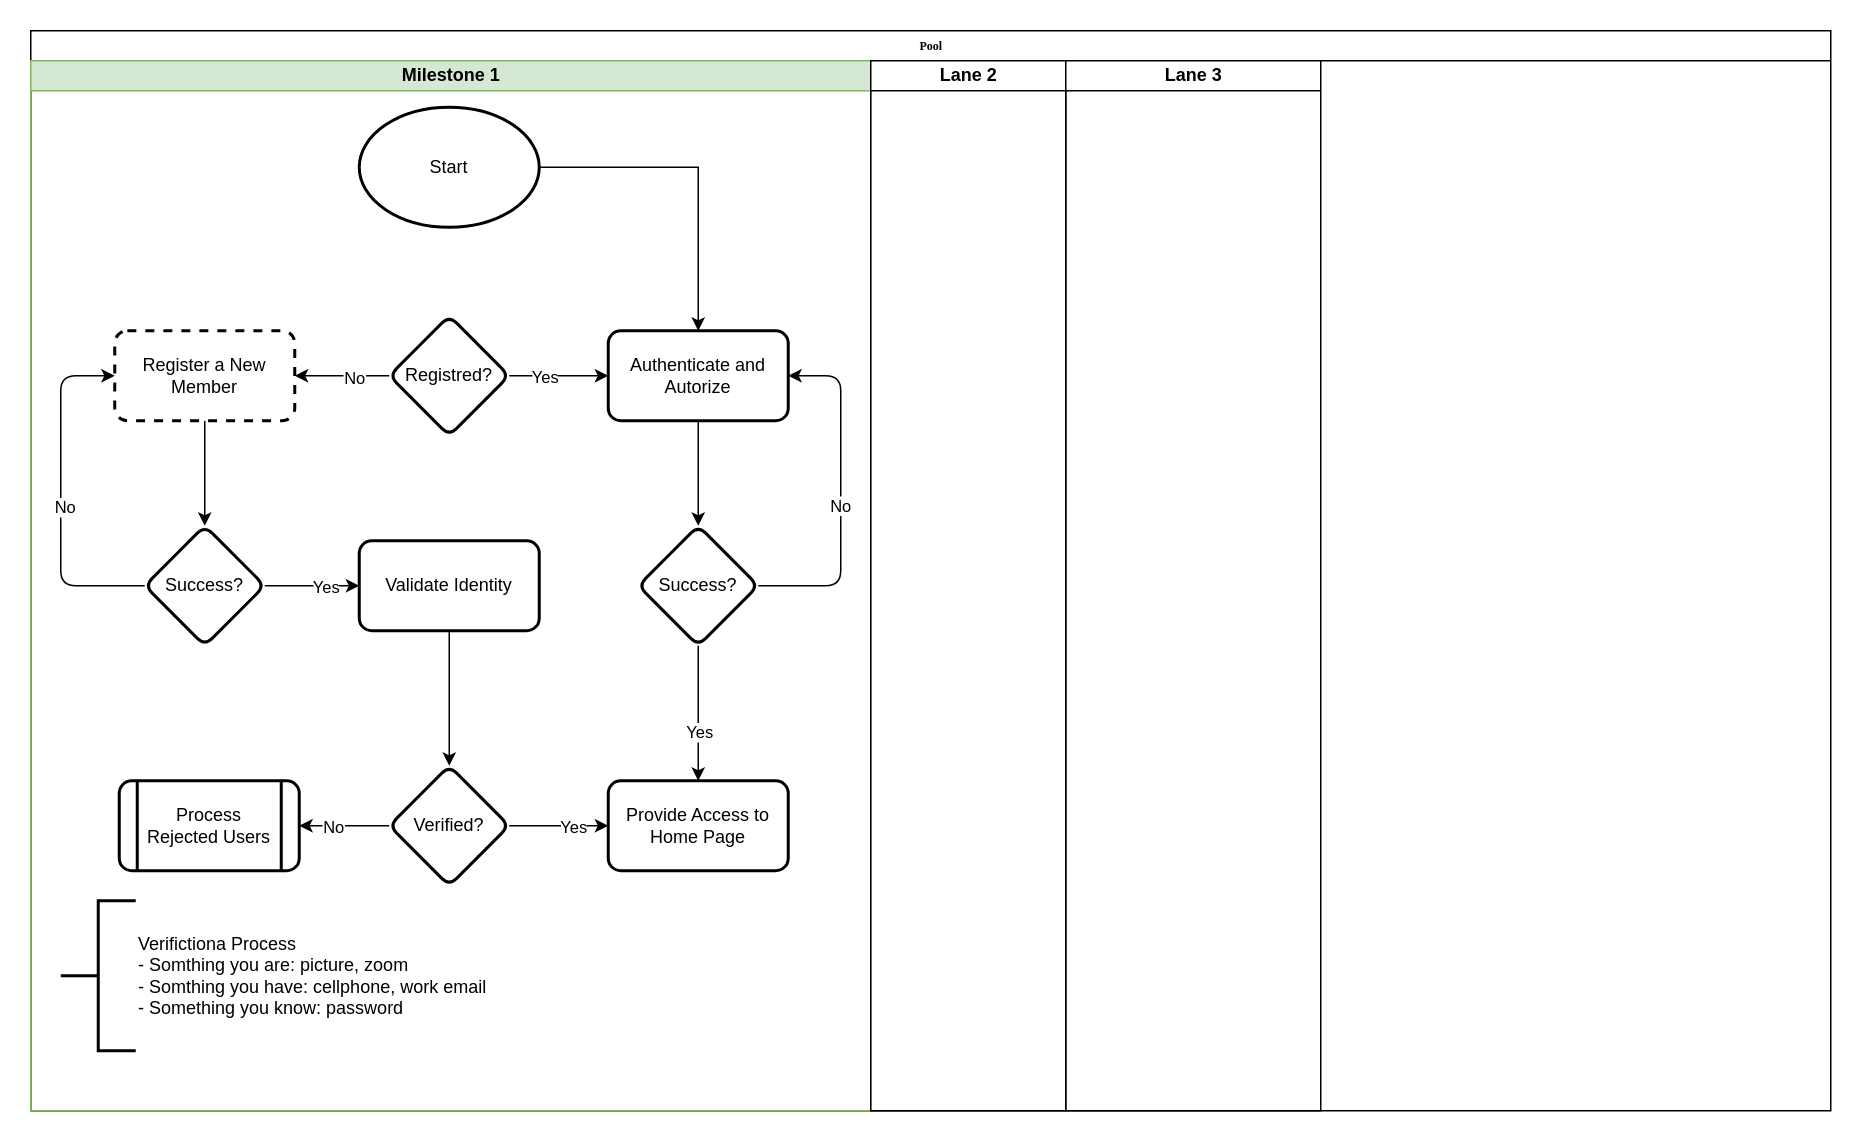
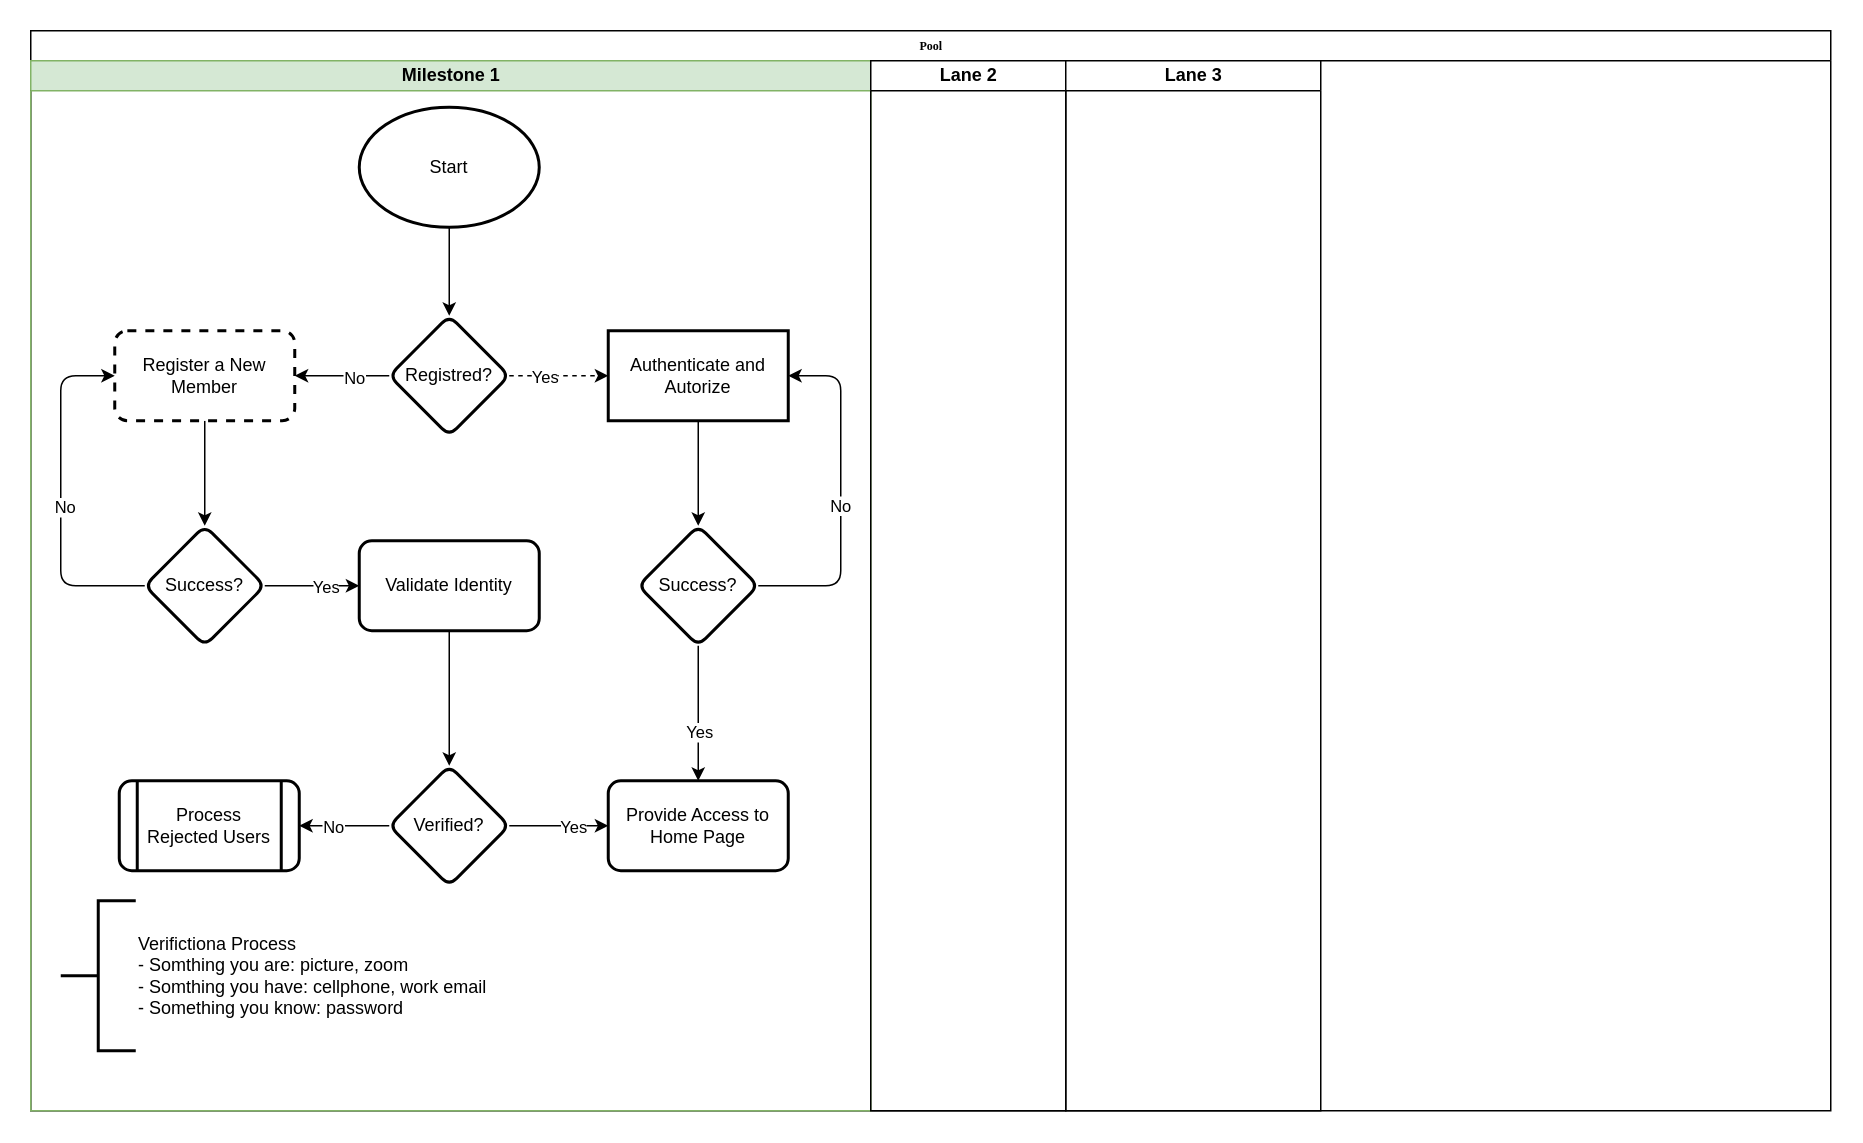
  <mxCell id="0" />
  <mxCell id="1" parent="0" />
  <mxCell id="2" value="Pool" style="swimlane;html=1;childLayout=stackLayout;startSize=20;rounded=0;shadow=0;labelBackgroundColor=none;strokeWidth=1;fontFamily=Verdana;fontSize=8;align=center;" parent="1" vertex="1"><mxGeometry x="20" y="20" width="1200" height="720" as="geometry" /></mxCell>
  <mxCell id="3" value="Milestone 1" style="swimlane;html=1;startSize=20;fillColor=#d5e8d4;strokeColor=#82b366;" parent="2" vertex="1"><mxGeometry y="20" width="560" height="700" as="geometry" /></mxCell>
  <mxCell id="4" value="Start" style="ellipse;whiteSpace=wrap;html=1;rounded=1;strokeWidth=2;arcSize=14;" vertex="1" parent="3"><mxGeometry x="219" y="31" width="120" height="80" as="geometry" /></mxCell>
  <mxCell id="5" value="Provide Access to Home Page" style="whiteSpace=wrap;html=1;rounded=1;strokeWidth=2;arcSize=14;" vertex="1" parent="3"><mxGeometry x="385" y="480" width="120" height="60" as="geometry" /></mxCell>
  <mxCell id="6" value="Verified?" style="rhombus;whiteSpace=wrap;html=1;rounded=1;strokeWidth=2;arcSize=14;" vertex="1" parent="3"><mxGeometry x="239" y="470" width="80" height="80" as="geometry" /></mxCell>
  <mxCell id="7" value="Verifictiona Process&lt;br&gt;- Somthing you are: picture, zoom&lt;br&gt;- Somthing you have: cellphone, work email&lt;br&gt;- Something you know: password" style="strokeWidth=2;html=1;shape=mxgraph.flowchart.annotation_2;align=left;labelPosition=right;pointerEvents=1;" vertex="1" parent="3"><mxGeometry x="20" y="560" width="50" height="100" as="geometry" /></mxCell>
  <mxCell id="8" value="Validate Identity" style="whiteSpace=wrap;html=1;rounded=1;strokeWidth=2;arcSize=14;" vertex="1" parent="3"><mxGeometry x="219" y="320" width="120" height="60" as="geometry" /></mxCell>
  <mxCell id="9" value="" style="edgeStyle=orthogonalEdgeStyle;rounded=0;orthogonalLoop=1;jettySize=auto;html=1;" edge="1" parent="3" source="8" target="6"><mxGeometry relative="1" as="geometry" /></mxCell>
  <mxCell id="10" value="" style="edgeStyle=orthogonalEdgeStyle;rounded=0;orthogonalLoop=1;jettySize=auto;html=1;snapToPoint=1;exitX=1;exitY=0.5;exitDx=0;exitDy=0;" edge="1" parent="3" source="6" target="5"><mxGeometry relative="1" as="geometry"><mxPoint x="330" y="500" as="sourcePoint" /><mxPoint x="330" y="590" as="targetPoint" /></mxGeometry></mxCell>
  <mxCell id="11" value="Yes" style="edgeLabel;html=1;align=center;verticalAlign=middle;resizable=0;points=[];" vertex="1" connectable="0" parent="10"><mxGeometry x="0.262" relative="1" as="geometry"><mxPoint as="offset" /></mxGeometry></mxCell>
  <mxCell id="12" value="Lane 2" style="swimlane;html=1;startSize=20;" parent="2" vertex="1"><mxGeometry x="560" y="20" width="130" height="700" as="geometry" /></mxCell>
  <mxCell id="13" value="Lane 3" style="swimlane;html=1;startSize=20;" parent="2" vertex="1"><mxGeometry x="690" y="20" width="170" height="700" as="geometry" /></mxCell>
  <mxCell id="14" value="Success?" style="rhombus;whiteSpace=wrap;html=1;rounded=1;strokeWidth=2;arcSize=14;" vertex="1" parent="1"><mxGeometry x="96" y="350" width="80" height="80" as="geometry" /></mxCell>
  <mxCell id="15" value="" style="edgeStyle=orthogonalEdgeStyle;rounded=0;orthogonalLoop=1;jettySize=auto;html=1;" edge="1" parent="1" source="16" target="14"><mxGeometry relative="1" as="geometry" /></mxCell>
  <mxCell id="16" value="Register a New Member" style="whiteSpace=wrap;html=1;rounded=1;strokeWidth=2;arcSize=14;dashed=1;" vertex="1" parent="1"><mxGeometry x="76" y="220" width="120" height="60" as="geometry" /></mxCell>
- <mxCell id="17" value="" style="edgeStyle=orthogonalEdgeStyle;rounded=0;orthogonalLoop=1;jettySize=auto;html=1;" edge="1" parent="1" source="21" target="24"><mxGeometry relative="1" as="geometry" /></mxCell>
+ <mxCell id="17" value="" style="edgeStyle=orthogonalEdgeStyle;rounded=0;orthogonalLoop=1;jettySize=auto;html=1;dashed=1;" edge="1" parent="1" source="21" target="24"><mxGeometry relative="1" as="geometry" /></mxCell>
  <mxCell id="18" value="Yes" style="edgeLabel;html=1;align=center;verticalAlign=middle;resizable=0;points=[];" vertex="1" connectable="0" parent="17"><mxGeometry x="-0.293" relative="1" as="geometry"><mxPoint as="offset" /></mxGeometry></mxCell>
  <mxCell id="19" value="" style="edgeStyle=orthogonalEdgeStyle;rounded=0;orthogonalLoop=1;jettySize=auto;html=1;" edge="1" parent="1" source="21" target="16"><mxGeometry relative="1" as="geometry" /></mxCell>
  <mxCell id="20" value="No" style="edgeLabel;html=1;align=center;verticalAlign=middle;resizable=0;points=[];" vertex="1" connectable="0" parent="19"><mxGeometry x="-0.25" y="1" relative="1" as="geometry"><mxPoint as="offset" /></mxGeometry></mxCell>
  <mxCell id="21" value="Registred?" style="rhombus;whiteSpace=wrap;html=1;rounded=1;strokeWidth=2;arcSize=14;" vertex="1" parent="1"><mxGeometry x="259" y="210" width="80" height="80" as="geometry" /></mxCell>
- <mxCell id="22" value="" style="edgeStyle=orthogonalEdgeStyle;rounded=0;orthogonalLoop=1;jettySize=auto;html=1;" edge="1" parent="1" source="4" target="24"><mxGeometry relative="1" as="geometry" /></mxCell>
+ <mxCell id="22" value="" style="edgeStyle=orthogonalEdgeStyle;rounded=0;orthogonalLoop=1;jettySize=auto;html=1;" edge="1" parent="1" source="4" target="21"><mxGeometry relative="1" as="geometry" /></mxCell>
  <mxCell id="23" value="" style="edgeStyle=orthogonalEdgeStyle;rounded=0;orthogonalLoop=1;jettySize=auto;html=1;" edge="1" parent="1" source="24" target="27"><mxGeometry relative="1" as="geometry" /></mxCell>
- <mxCell id="24" value="Authenticate and Autorize" style="whiteSpace=wrap;html=1;rounded=1;strokeWidth=2;arcSize=14;" vertex="1" parent="1"><mxGeometry x="405" y="220" width="120" height="60" as="geometry" /></mxCell>
+ <mxCell id="24" value="Authenticate and Autorize" style="whiteSpace=wrap;html=1;strokeWidth=2;arcSize=14;rounded=0;" vertex="1" parent="1"><mxGeometry x="405" y="220" width="120" height="60" as="geometry" /></mxCell>
  <mxCell id="25" value="" style="edgeStyle=orthogonalEdgeStyle;rounded=0;orthogonalLoop=1;jettySize=auto;html=1;snapToPoint=1;" edge="1" parent="1" source="27" target="5"><mxGeometry relative="1" as="geometry" /></mxCell>
  <mxCell id="26" value="Yes" style="edgeLabel;html=1;align=center;verticalAlign=middle;resizable=0;points=[];" vertex="1" connectable="0" parent="25"><mxGeometry x="0.262" relative="1" as="geometry"><mxPoint as="offset" /></mxGeometry></mxCell>
  <mxCell id="27" value="Success?" style="rhombus;whiteSpace=wrap;html=1;rounded=1;strokeWidth=2;arcSize=14;" vertex="1" parent="1"><mxGeometry x="425" y="350" width="80" height="80" as="geometry" /></mxCell>
  <mxCell id="28" value="" style="edgeStyle=elbowEdgeStyle;elbow=horizontal;endArrow=classic;html=1;exitX=0;exitY=0.5;exitDx=0;exitDy=0;entryX=0;entryY=0.5;entryDx=0;entryDy=0;" edge="1" parent="1" source="14" target="16"><mxGeometry width="50" height="50" relative="1" as="geometry"><mxPoint x="77" y="510" as="sourcePoint" /><mxPoint x="127" y="460" as="targetPoint" /><Array as="points"><mxPoint x="40" y="320" /></Array></mxGeometry></mxCell>
  <mxCell id="29" value="No" style="edgeLabel;html=1;align=center;verticalAlign=middle;resizable=0;points=[];" vertex="1" connectable="0" parent="28"><mxGeometry x="-0.057" y="-2" relative="1" as="geometry"><mxPoint as="offset" /></mxGeometry></mxCell>
  <mxCell id="30" value="" style="edgeStyle=elbowEdgeStyle;elbow=vertical;endArrow=classic;html=1;exitX=1;exitY=0.5;exitDx=0;exitDy=0;entryX=1;entryY=0.5;entryDx=0;entryDy=0;" edge="1" parent="1" source="27" target="24"><mxGeometry width="50" height="50" relative="1" as="geometry"><mxPoint x="454" y="420" as="sourcePoint" /><mxPoint x="534" y="290" as="targetPoint" /><Array as="points"><mxPoint x="560" y="320" /></Array></mxGeometry></mxCell>
  <mxCell id="31" value="No" style="edgeLabel;html=1;align=center;verticalAlign=middle;resizable=0;points=[];" vertex="1" connectable="0" parent="30"><mxGeometry x="-0.049" y="1" relative="1" as="geometry"><mxPoint as="offset" /></mxGeometry></mxCell>
  <mxCell id="32" value="" style="edgeStyle=orthogonalEdgeStyle;rounded=0;orthogonalLoop=1;jettySize=auto;html=1;snapToPoint=1;entryX=0;entryY=0.5;entryDx=0;entryDy=0;exitX=1;exitY=0.5;exitDx=0;exitDy=0;" edge="1" parent="1" source="14" target="8"><mxGeometry relative="1" as="geometry"><mxPoint x="150" y="390" as="sourcePoint" /><mxPoint x="150" y="480" as="targetPoint" /></mxGeometry></mxCell>
  <mxCell id="33" value="Yes" style="edgeLabel;html=1;align=center;verticalAlign=middle;resizable=0;points=[];" vertex="1" connectable="0" parent="32"><mxGeometry x="0.262" relative="1" as="geometry"><mxPoint as="offset" /></mxGeometry></mxCell>
  <mxCell id="34" value="Process Rejected Users" style="shape=process;whiteSpace=wrap;html=1;backgroundOutline=1;rounded=1;strokeWidth=2;arcSize=14;" vertex="1" parent="1"><mxGeometry x="79" y="520" width="120" height="60" as="geometry" /></mxCell>
  <mxCell id="35" value="" style="edgeStyle=orthogonalEdgeStyle;rounded=0;orthogonalLoop=1;jettySize=auto;html=1;snapToPoint=1;entryX=1;entryY=0.5;entryDx=0;entryDy=0;exitX=0;exitY=0.5;exitDx=0;exitDy=0;" edge="1" parent="1" source="6" target="34"><mxGeometry relative="1" as="geometry"><mxPoint x="521" y="620" as="sourcePoint" /><mxPoint x="401" y="600" as="targetPoint" /><Array as="points"><mxPoint x="220" y="550" /><mxPoint x="220" y="550" /></Array></mxGeometry></mxCell>
  <mxCell id="36" value="No" style="edgeLabel;html=1;align=center;verticalAlign=middle;resizable=0;points=[];" vertex="1" connectable="0" parent="35"><mxGeometry x="0.262" relative="1" as="geometry"><mxPoint as="offset" /></mxGeometry></mxCell>
